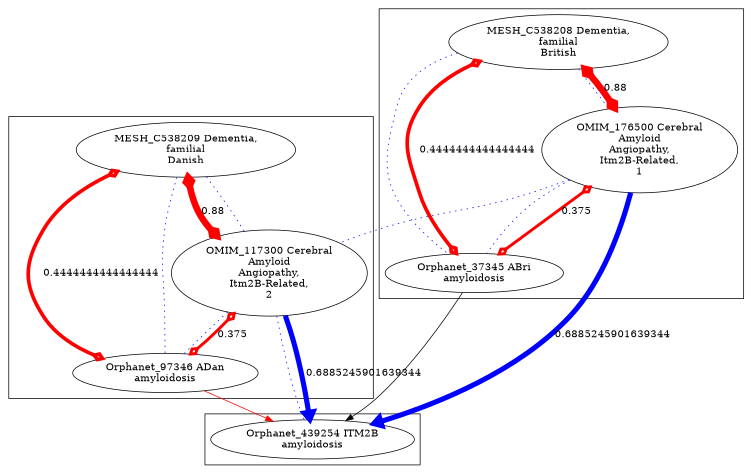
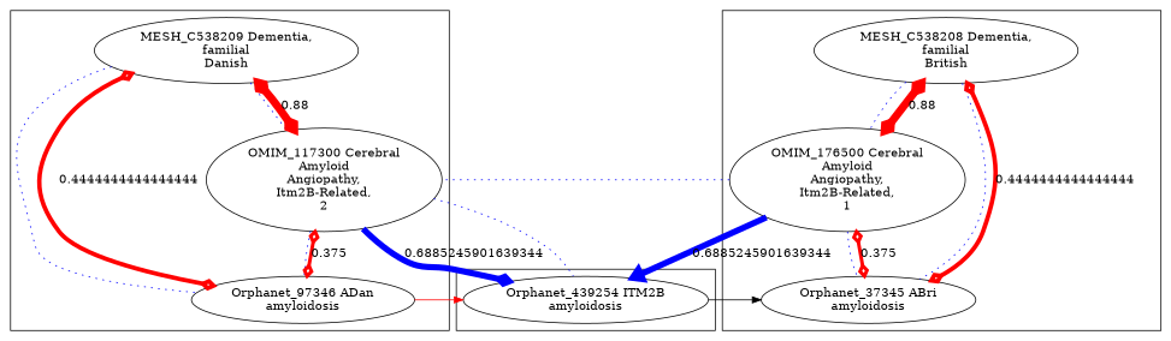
  digraph {
    edge [arrowhead=none color=blue penwidth=1 style=solid]
    n1 [label="Orphanet_37345 ABri\namyloidosis"]
    n2 [label="MESH_C538208 Dementia,\nfamilial\nBritish"]
    n3 [label="OMIM_176500 Cerebral\nAmyloid\nAngiopathy,\nItm2B-Related,\n1"]
    n4 [label="Orphanet_439254 ITM2B\namyloidosis"]
    n5 [label="MESH_C538209 Dementia,\nfamilial\nDanish"]
    n6 [label="OMIM_117300 Cerebral\nAmyloid\nAngiopathy,\nItm2B-Related,\n2"]
    n7 [label="Orphanet_97346 ADan\namyloidosis"]
    subgraph cluster_1 {
      n1
      n2
      n3
    }
    subgraph cluster_2 {
      n4
    }
    subgraph cluster_3 {
      n5
      n6
      n7
    }
-   n1 -> n4 [arrowhead=normal color=black]
+   n4 -> n1 [arrowhead=normal color=black]
    n2 -> n1 [style=dotted]
    n2 -> n1 [arrowhead=ediamond arrowtail=ediamond color=red dir=both label=0.4444444444444444 penwidth=5]
    n2 -> n3 [style=dotted]
    n2 -> n3 [arrowhead=ediamond arrowtail=ediamond color=red dir=both label=0.88 penwidth=9]
    n3 -> n1 [style=dotted]
    n3 -> n1 [arrowhead=ediamond arrowtail=ediamond color=red dir=both label=0.375 penwidth=4]
    n3 -> n4 [arrowhead=normal label=0.6885245901639344 penwidth=7]
    n3 -> n6 [style=dotted]
    n5 -> n6 [style=dotted]
    n5 -> n6 [arrowhead=ediamond arrowtail=ediamond color=red dir=both label=0.88 penwidth=9]
    n5 -> n7 [style=dotted]
    n5 -> n7 [arrowhead=ediamond arrowtail=ediamond color=red dir=both label=0.4444444444444444 penwidth=5]
    n6 -> n4 [style=dotted]
-   n6 -> n4 [arrowhead=normal label=0.6885245901639344 penwidth=7]
+   n6 -> n4 [arrowhead=ediamond label=0.6885245901639344 penwidth=7]
    n6 -> n7 [style=dotted]
    n6 -> n7 [arrowhead=ediamond arrowtail=ediamond color=red dir=both label=0.375 penwidth=4]
    n7 -> n4 [arrowhead=normal color=red]
  }
